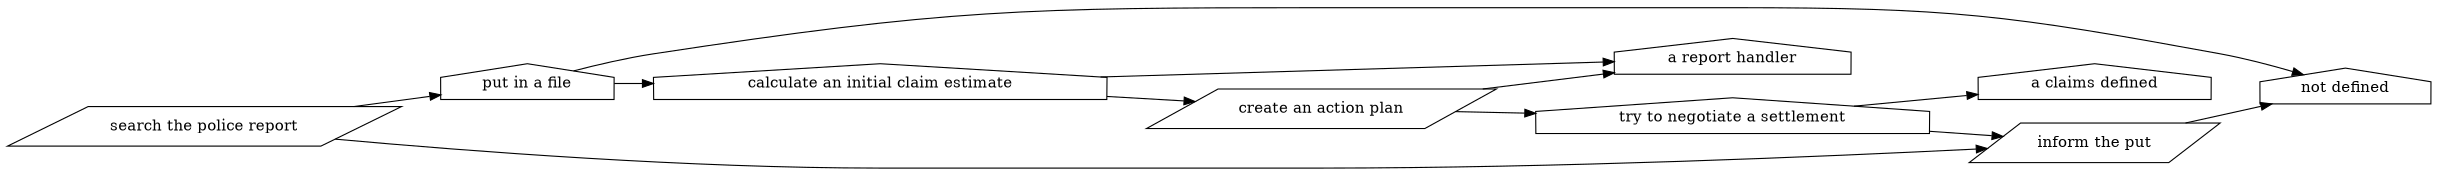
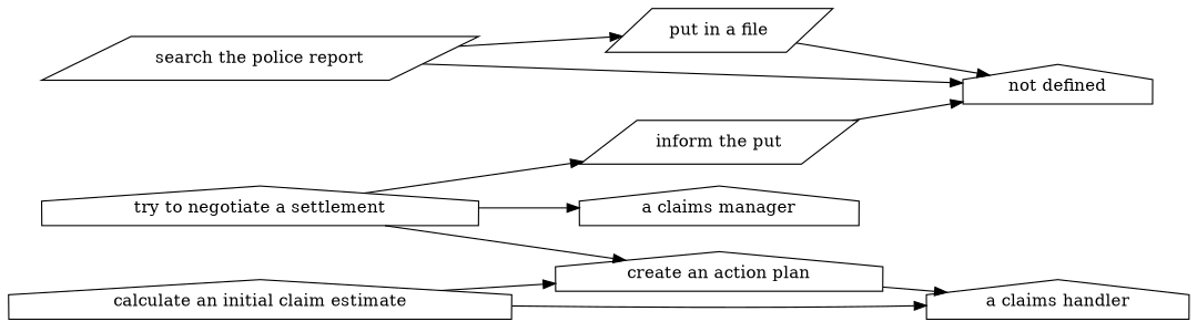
  strict digraph {
    rankdir=LR
    node [shape=house]
    edge [attrs="{'type': 'actor performer', 'label': 'actor performer'}"]
    "search the police report" [attrs="{'type': 'Activity', 'label': 'search the police report'}" shape=parallelogram]
-   "put in a file" [attrs="{'type': 'Activity', 'label': 'put in a file'}"]
+   "put in a file" [attrs="{'type': 'Activity', 'label': 'put in a file'}" shape=parallelogram]
    "not defined" [attrs="{'type': 'Actor', 'label': 'not defined'}"]
    "calculate an initial claim estimate" [attrs="{'type': 'Activity', 'label': 'calculate an initial claim estimate'}"]
-   "create an action plan" [attrs="{'type': 'Activity', 'label': 'create an action plan'}" shape=parallelogram]
-   "a claims handler" [attrs="{'type': 'Actor', 'label': 'a claims handler'}" label="a report handler"]
+   "create an action plan" [attrs="{'type': 'Activity', 'label': 'create an action plan'}"]
+   "a claims handler" [attrs="{'type': 'Actor', 'label': 'a claims handler'}"]
    "try to negotiate a settlement" [attrs="{'type': 'Activity', 'label': 'try to negotiate a settlement'}"]
    n8 [attrs="{'type': 'Activity', 'label': 'inform the claimant'}" label="inform the put" shape=parallelogram]
-   "a claims manager" [attrs="{'type': 'Actor', 'label': 'a claims manager'}" label="a claims defined"]
+   "a claims manager" [attrs="{'type': 'Actor', 'label': 'a claims manager'}"]
    "search the police report" -> "put in a file" [attrs="{'type': 'flow', 'label': 'flow'}"]
-   "search the police report" -> n8
+   "search the police report" -> "not defined"
    "put in a file" -> "not defined"
-   "put in a file" -> "calculate an initial claim estimate" [attrs="{'type': 'flow', 'label': 'flow'}"]
    "calculate an initial claim estimate" -> "create an action plan" [attrs="{'type': 'flow', 'label': 'flow'}"]
    "calculate an initial claim estimate" -> "a claims handler"
    "create an action plan" -> "a claims handler"
-   "create an action plan" -> "try to negotiate a settlement" [attrs="{'type': 'flow', 'label': 'flow'}"]
+   "try to negotiate a settlement" -> "create an action plan" [attrs="{'type': 'flow', 'label': 'flow'}"]
    "try to negotiate a settlement" -> n8 [attrs="{'type': 'flow', 'label': 'flow'}"]
    "try to negotiate a settlement" -> "a claims manager"
    n8 -> "not defined"
  }
